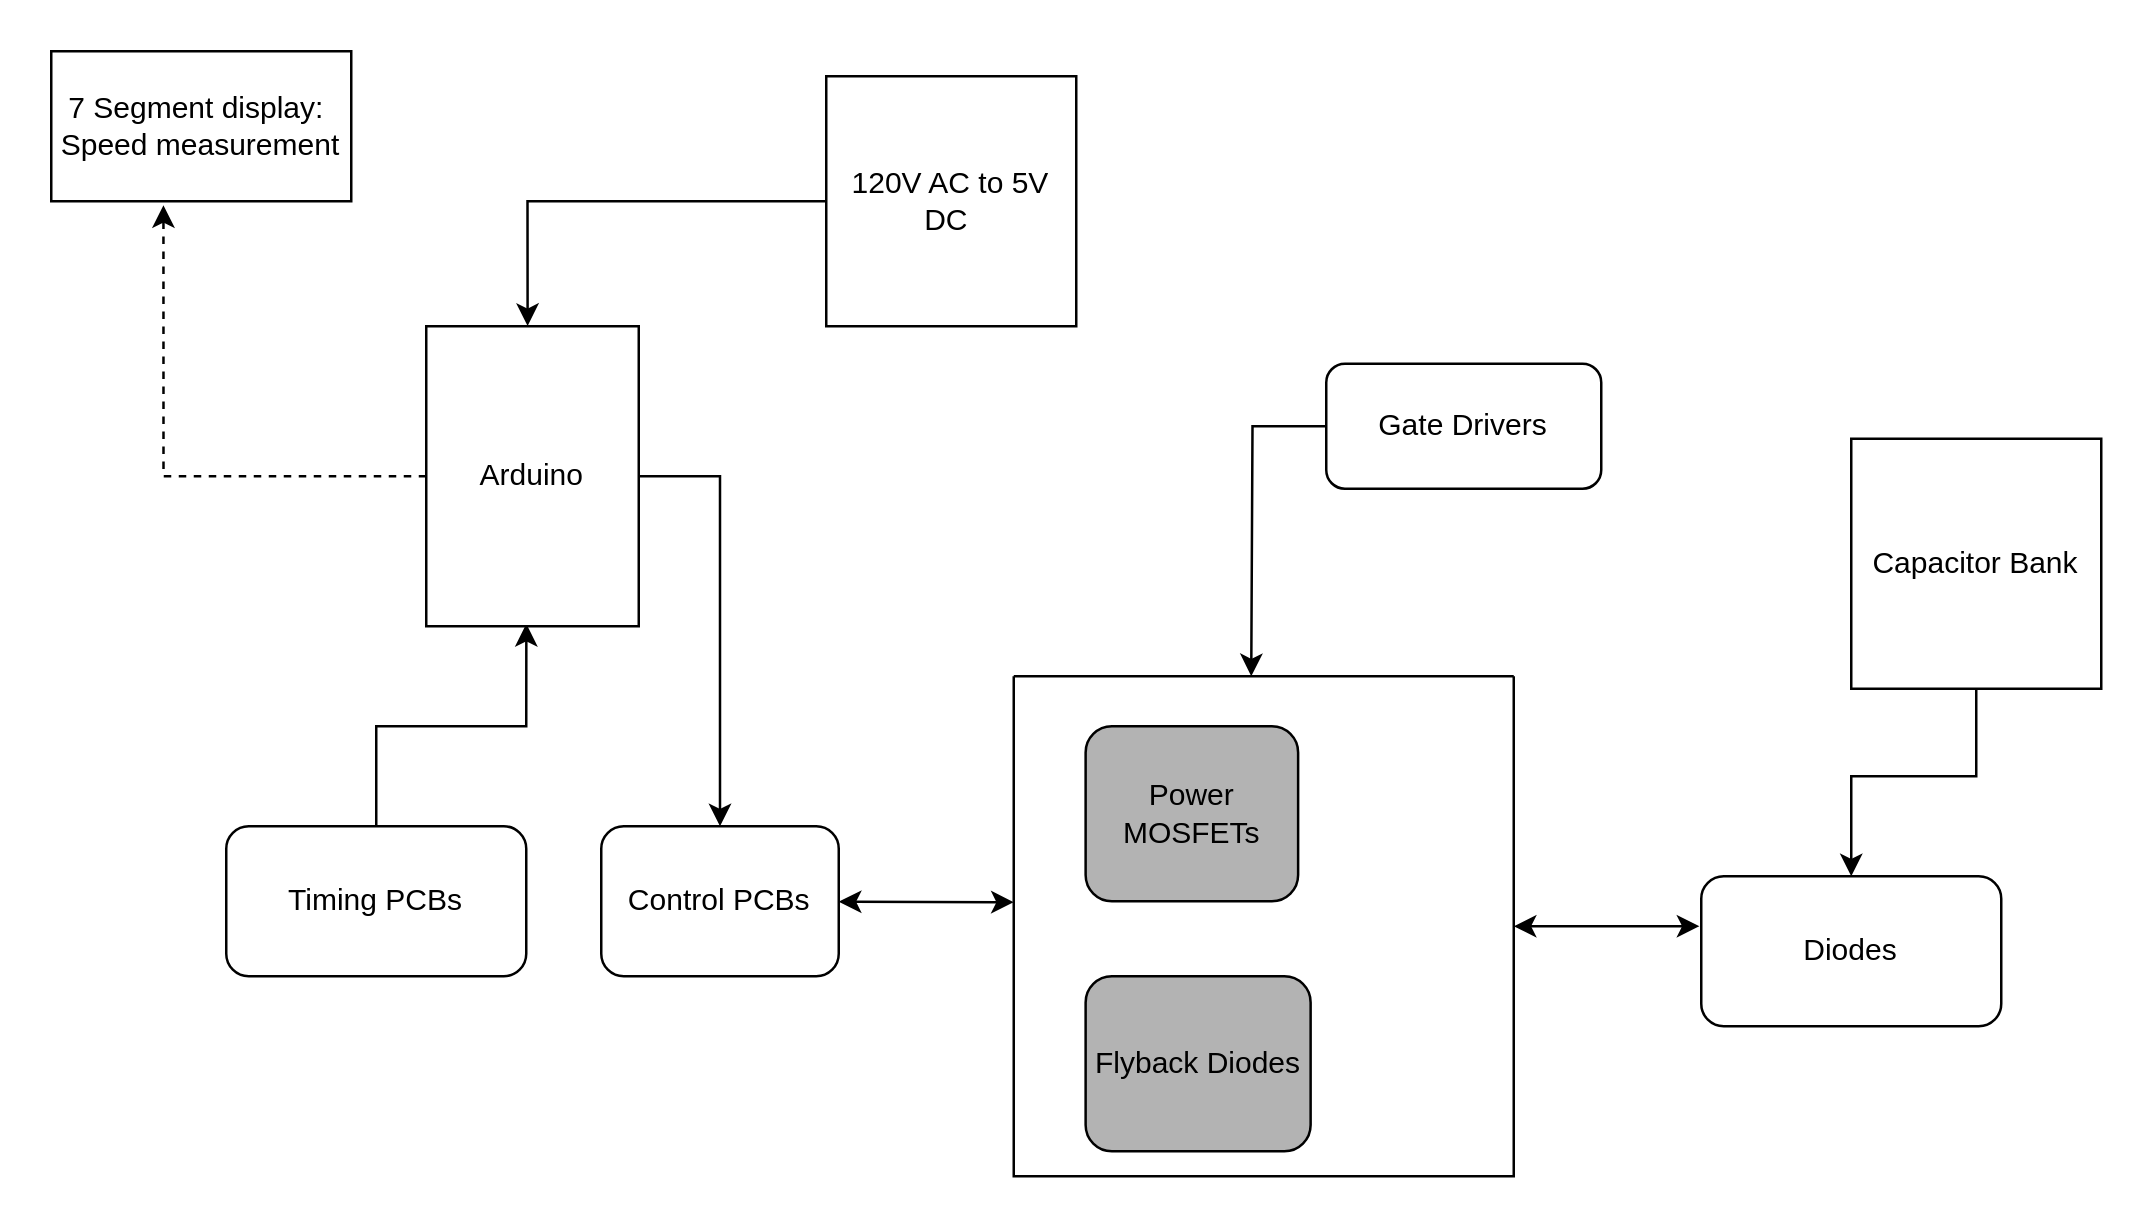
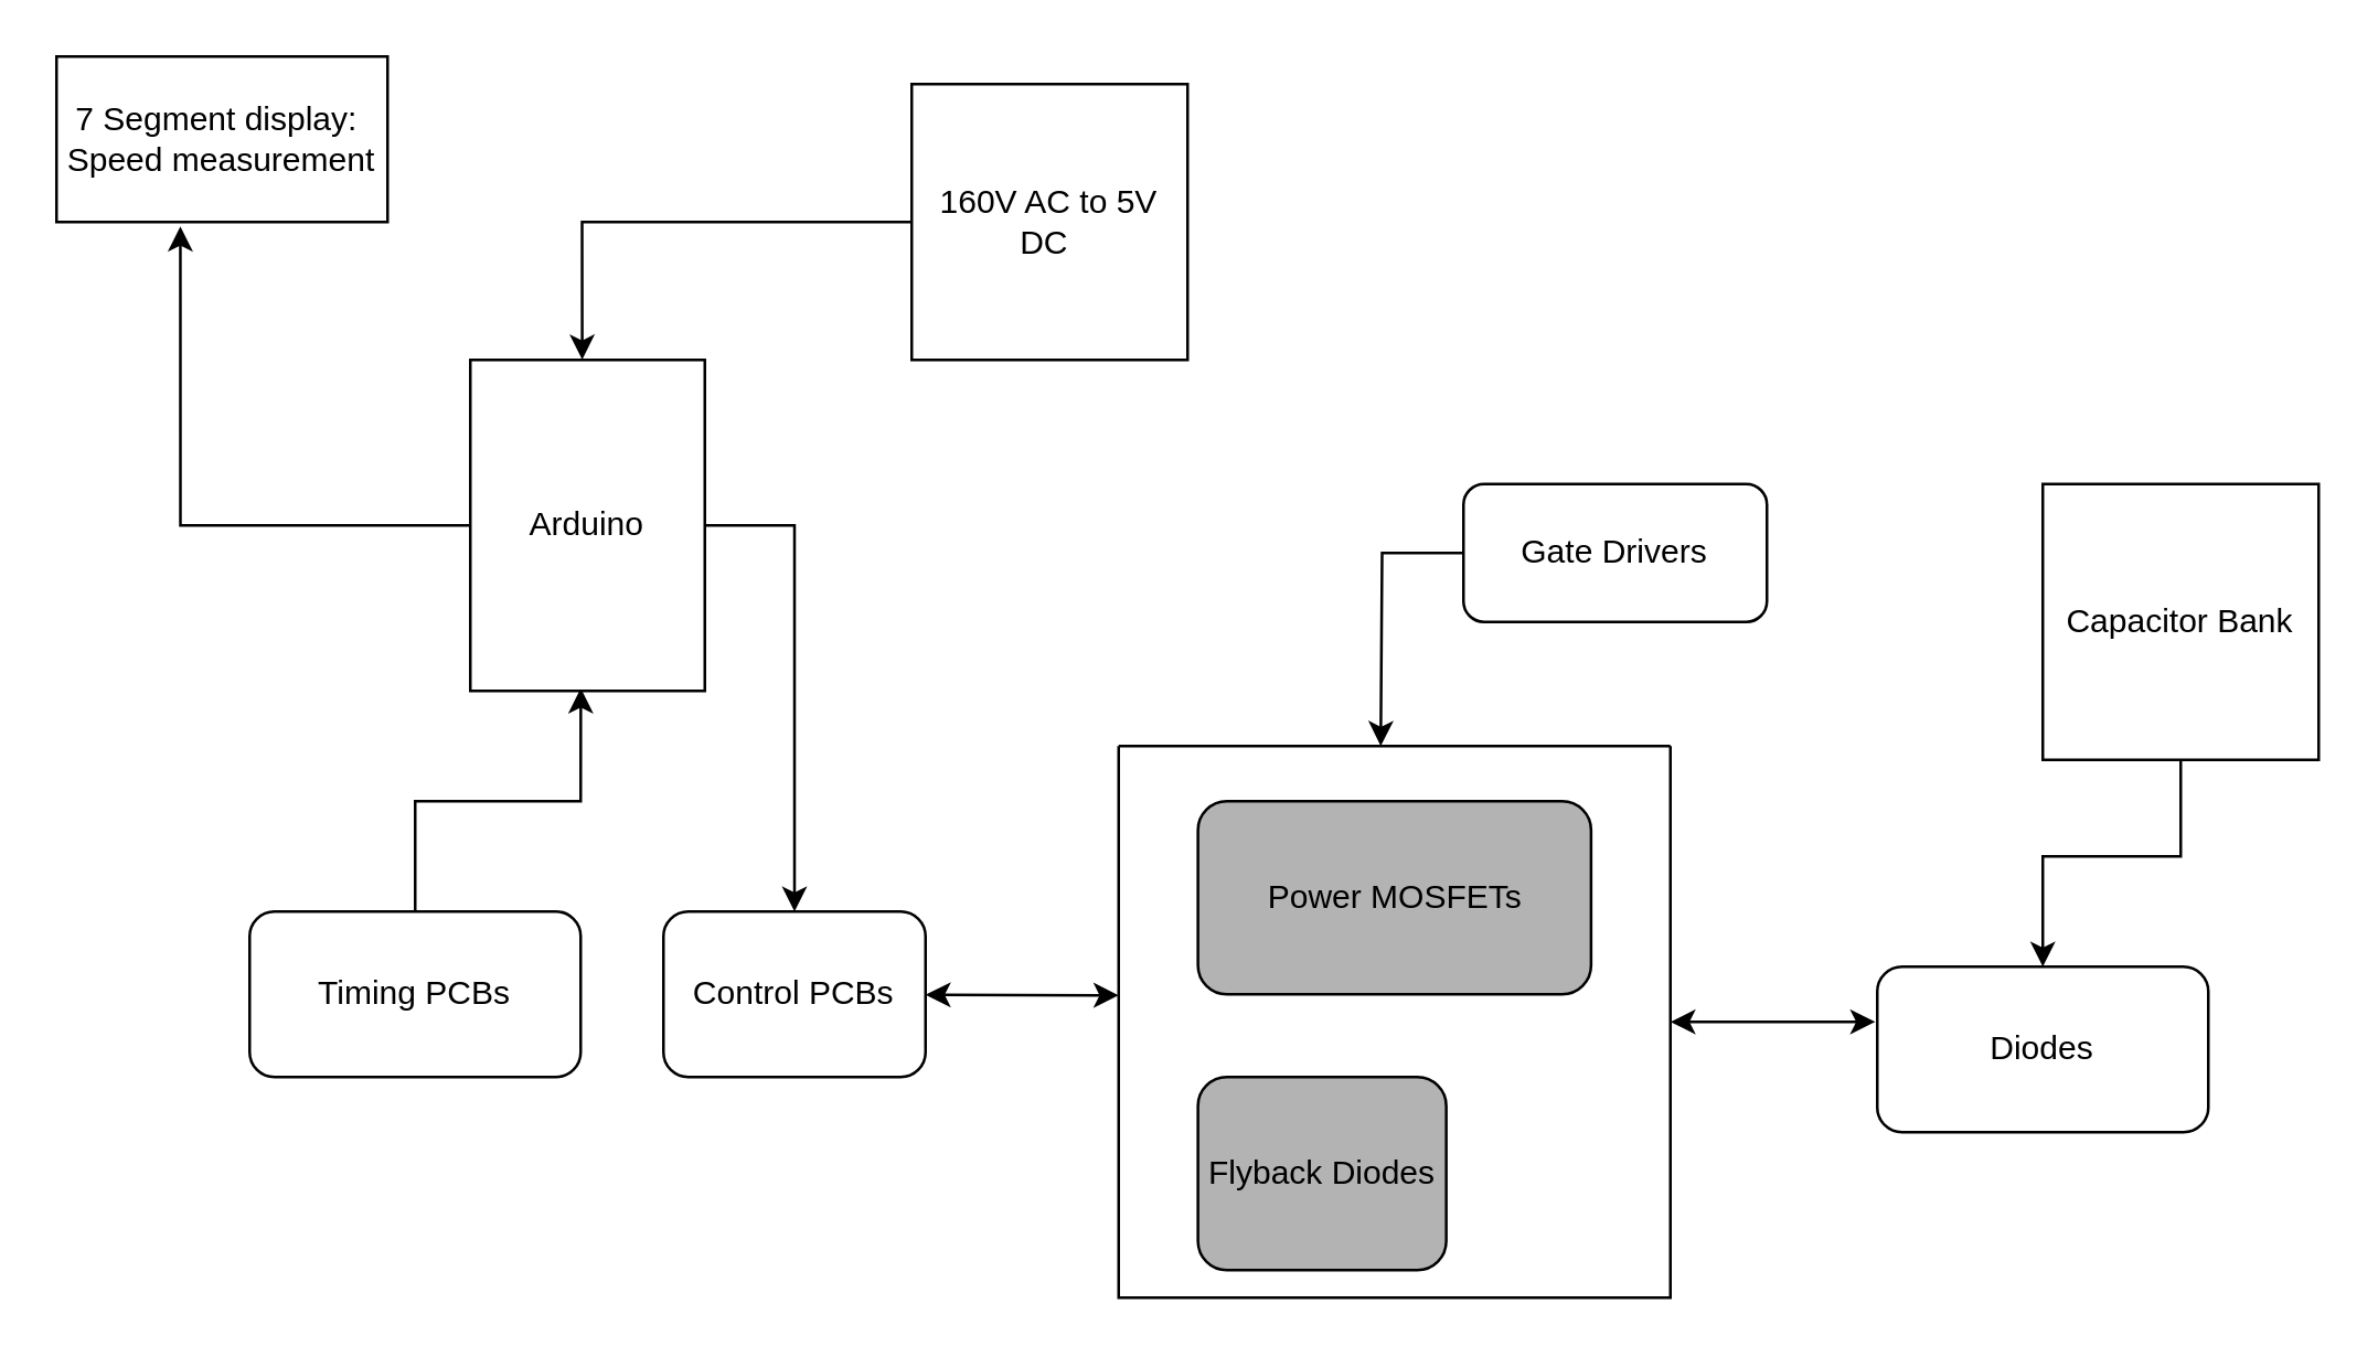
  <mxCell id="0" />
  <mxCell id="1" parent="0" />
  <mxCell id="2" value="Control PCBs" style="rounded=1;whiteSpace=wrap;html=1;" vertex="1" parent="1"><mxGeometry x="240" y="330" width="95" height="60" as="geometry" /></mxCell>
  <mxCell id="3" style="edgeStyle=orthogonalEdgeStyle;rounded=0;orthogonalLoop=1;jettySize=auto;html=1;exitX=0.5;exitY=0;exitDx=0;exitDy=0;entryX=0.992;entryY=0.529;entryDx=0;entryDy=0;entryPerimeter=0;" edge="1" parent="1" source="4" target="7"><mxGeometry relative="1" as="geometry" /></mxCell>
  <mxCell id="4" value="Timing PCBs" style="rounded=1;whiteSpace=wrap;html=1;" vertex="1" parent="1"><mxGeometry x="90" y="330" width="120" height="60" as="geometry" /></mxCell>
- <mxCell id="5" style="edgeStyle=orthogonalEdgeStyle;rounded=0;orthogonalLoop=1;jettySize=auto;html=1;exitX=0.5;exitY=1;exitDx=0;exitDy=0;entryX=0.374;entryY=1.026;entryDx=0;entryDy=0;entryPerimeter=0;dashed=1;" edge="1" parent="1" source="7" target="14"><mxGeometry relative="1" as="geometry"><Array as="points"><mxPoint x="65" y="190" /></Array></mxGeometry></mxCell>
+ <mxCell id="5" style="edgeStyle=orthogonalEdgeStyle;rounded=0;orthogonalLoop=1;jettySize=auto;html=1;exitX=0.5;exitY=1;exitDx=0;exitDy=0;entryX=0.374;entryY=1.026;entryDx=0;entryDy=0;entryPerimeter=0;" edge="1" parent="1" source="7" target="14"><mxGeometry relative="1" as="geometry"><Array as="points"><mxPoint x="65" y="190" /></Array></mxGeometry></mxCell>
  <mxCell id="6" style="edgeStyle=orthogonalEdgeStyle;rounded=0;orthogonalLoop=1;jettySize=auto;html=1;exitX=0.5;exitY=0;exitDx=0;exitDy=0;entryX=0.5;entryY=0;entryDx=0;entryDy=0;" edge="1" parent="1" source="7" target="2"><mxGeometry relative="1" as="geometry" /></mxCell>
  <mxCell id="7" value="Arduino" style="rounded=0;whiteSpace=wrap;html=1;direction=south;" vertex="1" parent="1"><mxGeometry x="170" y="130" width="85" height="120" as="geometry" /></mxCell>
  <mxCell id="8" style="edgeStyle=orthogonalEdgeStyle;rounded=0;orthogonalLoop=1;jettySize=auto;html=1;exitX=0;exitY=0.5;exitDx=0;exitDy=0;entryX=-0.001;entryY=0.523;entryDx=0;entryDy=0;entryPerimeter=0;" edge="1" parent="1" source="9" target="7"><mxGeometry relative="1" as="geometry" /></mxCell>
- <mxCell id="9" value="120V AC to 5V DC&amp;nbsp;" style="whiteSpace=wrap;html=1;aspect=fixed;" vertex="1" parent="1"><mxGeometry x="330" y="30" width="100" height="100" as="geometry" /></mxCell>
+ <mxCell id="9" value="160V AC to 5V DC&amp;nbsp;" style="whiteSpace=wrap;html=1;aspect=fixed;" vertex="1" parent="1"><mxGeometry x="330" y="30" width="100" height="100" as="geometry" /></mxCell>
  <mxCell id="10" style="edgeStyle=orthogonalEdgeStyle;rounded=0;orthogonalLoop=1;jettySize=auto;html=1;exitX=0.5;exitY=1;exitDx=0;exitDy=0;entryX=0.5;entryY=0;entryDx=0;entryDy=0;" edge="1" parent="1" source="11" target="15"><mxGeometry relative="1" as="geometry"><Array as="points"><mxPoint x="790" y="310" /><mxPoint x="740" y="310" /></Array></mxGeometry></mxCell>
  <mxCell id="11" value="Capacitor Bank" style="whiteSpace=wrap;html=1;aspect=fixed;" vertex="1" parent="1"><mxGeometry x="740" y="175" width="100" height="100" as="geometry" /></mxCell>
  <mxCell id="12" value="" style="swimlane;startSize=0;fillColor=#CCCCCC;" vertex="1" parent="1"><mxGeometry x="405" y="270" width="200" height="200" as="geometry"><mxRectangle x="80" y="20" width="50" height="40" as="alternateBounds" /></mxGeometry></mxCell>
  <mxCell id="13" style="edgeStyle=orthogonalEdgeStyle;rounded=0;orthogonalLoop=1;jettySize=auto;html=1;exitX=1;exitY=0.5;exitDx=0;exitDy=0;" edge="1" parent="1" source="7" target="7"><mxGeometry relative="1" as="geometry" /></mxCell>
  <mxCell id="14" value="7 Segment display:&amp;nbsp;&lt;br&gt;Speed measurement" style="rounded=0;whiteSpace=wrap;html=1;" vertex="1" parent="1"><mxGeometry x="20" y="20" width="120" height="60" as="geometry" /></mxCell>
  <mxCell id="15" value="Diodes" style="rounded=1;whiteSpace=wrap;html=1;" vertex="1" parent="1"><mxGeometry x="680" y="350" width="120" height="60" as="geometry" /></mxCell>
  <mxCell id="16" style="edgeStyle=orthogonalEdgeStyle;rounded=0;orthogonalLoop=1;jettySize=auto;html=1;exitX=0;exitY=0.5;exitDx=0;exitDy=0;" edge="1" parent="1" source="17"><mxGeometry relative="1" as="geometry"><mxPoint x="500" y="270" as="targetPoint" /></mxGeometry></mxCell>
- <mxCell id="17" value="Gate Drivers" style="rounded=1;whiteSpace=wrap;html=1;" vertex="1" parent="1"><mxGeometry x="530" y="145" width="110" height="50" as="geometry" /></mxCell>
+ <mxCell id="17" value="Gate Drivers" style="rounded=1;whiteSpace=wrap;html=1;" vertex="1" parent="1"><mxGeometry x="530" y="175" width="110" height="50" as="geometry" /></mxCell>
  <mxCell id="18" value="" style="endArrow=classic;startArrow=classic;html=1;rounded=0;entryX=-0.006;entryY=0.333;entryDx=0;entryDy=0;entryPerimeter=0;exitX=1;exitY=0.5;exitDx=0;exitDy=0;" edge="1" parent="1" source="12" target="15"><mxGeometry width="50" height="50" relative="1" as="geometry"><mxPoint x="610.84" y="370.17" as="sourcePoint" /><mxPoint x="685" y="380" as="targetPoint" /><Array as="points" /></mxGeometry></mxCell>
  <mxCell id="19" value="" style="endArrow=classic;startArrow=classic;html=1;rounded=0;entryX=0;entryY=0.452;entryDx=0;entryDy=0;entryPerimeter=0;" edge="1" parent="1" source="2" target="12"><mxGeometry width="50" height="50" relative="1" as="geometry"><mxPoint x="380" y="580" as="sourcePoint" /><mxPoint x="399.6" y="360.2" as="targetPoint" /><Array as="points" /></mxGeometry></mxCell>
  <mxCell id="20" value="Flyback Diodes" style="rounded=1;whiteSpace=wrap;html=1;fillColor=#B3B3B3;" vertex="1" parent="1"><mxGeometry x="433.75" y="390" width="90" height="70" as="geometry" /></mxCell>
- <mxCell id="21" value="Power MOSFETs" style="rounded=1;whiteSpace=wrap;html=1;fillColor=#B3B3B3;" vertex="1" parent="1"><mxGeometry x="433.75" y="290" width="85" height="70" as="geometry" /></mxCell>
+ <mxCell id="21" value="Power MOSFETs" style="rounded=1;whiteSpace=wrap;html=1;fillColor=#B3B3B3;" vertex="1" parent="1"><mxGeometry x="433.75" y="290" width="142.5" height="70" as="geometry" /></mxCell>
